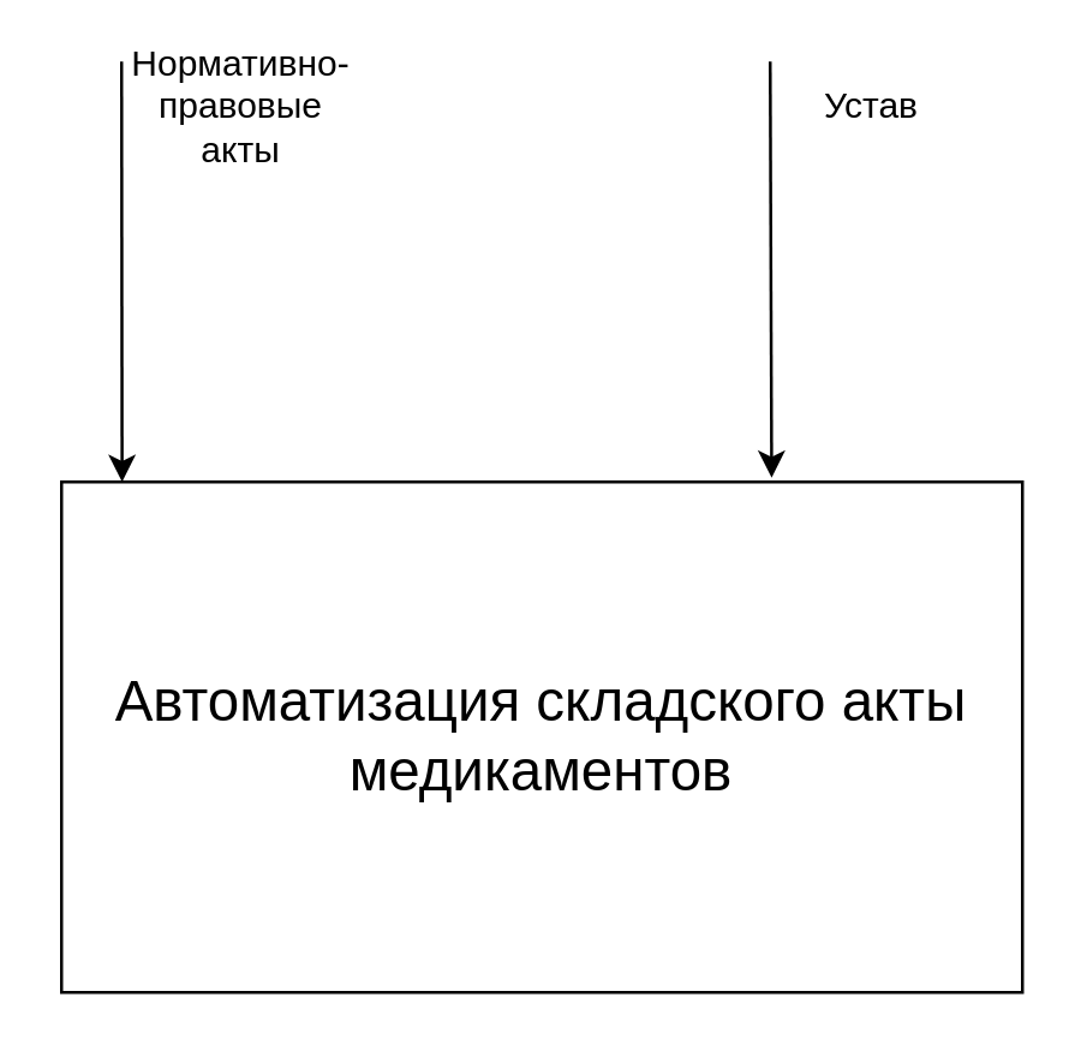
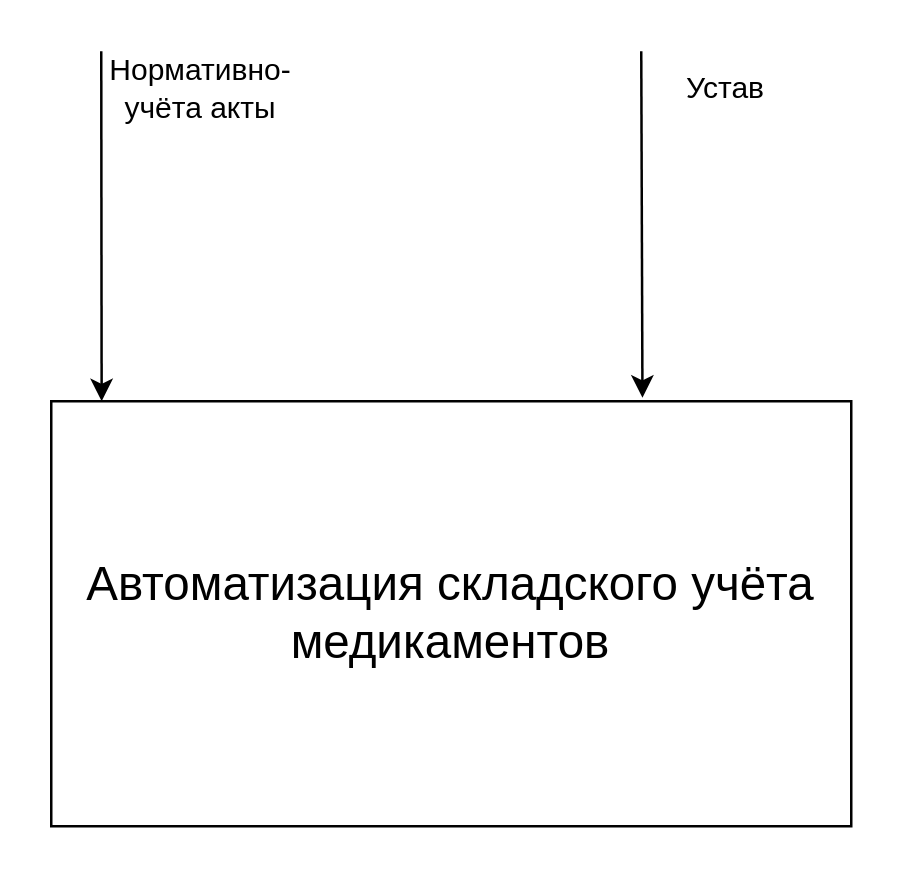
  <mxCell id="0" />
  <mxCell id="1" parent="0" />
- <mxCell id="2" value="&lt;font style=&quot;font-size: 19px;&quot;&gt;Автоматизация складского акты медикаментов&lt;/font&gt;" style="rounded=0;whiteSpace=wrap;html=1;" vertex="1" parent="1"><mxGeometry x="20" y="160" width="320" height="170" as="geometry" /></mxCell>
+ <mxCell id="2" value="&lt;font style=&quot;font-size: 19px;&quot;&gt;Автоматизация складского учёта медикаментов&lt;/font&gt;" style="rounded=0;whiteSpace=wrap;html=1;" vertex="1" parent="1"><mxGeometry x="20" y="160" width="320" height="170" as="geometry" /></mxCell>
  <mxCell id="3" value="" style="endArrow=classic;html=1;rounded=0;entryX=0.063;entryY=0;entryDx=0;entryDy=0;entryPerimeter=0;" edge="1" parent="1" target="2"><mxGeometry width="50" height="50" relative="1" as="geometry"><mxPoint x="40" y="20" as="sourcePoint" /><mxPoint x="240" y="230" as="targetPoint" /></mxGeometry></mxCell>
- <mxCell id="4" value="Нормативно-правовые акты" style="text;html=1;align=center;verticalAlign=middle;whiteSpace=wrap;rounded=0;" vertex="1" parent="1"><mxGeometry x="50" y="20" width="60" height="30" as="geometry" /></mxCell>
+ <mxCell id="4" value="Нормативно-учёта акты" style="text;html=1;align=center;verticalAlign=middle;whiteSpace=wrap;rounded=0;" vertex="1" parent="1"><mxGeometry x="50" y="20" width="60" height="30" as="geometry" /></mxCell>
  <mxCell id="5" value="" style="endArrow=classic;html=1;rounded=0;entryX=0.739;entryY=-0.008;entryDx=0;entryDy=0;entryPerimeter=0;" edge="1" parent="1" target="2"><mxGeometry width="50" height="50" relative="1" as="geometry"><mxPoint x="256" y="20" as="sourcePoint" /><mxPoint x="190" y="180" as="targetPoint" /></mxGeometry></mxCell>
  <mxCell id="6" value="Устав" style="text;html=1;align=center;verticalAlign=middle;whiteSpace=wrap;rounded=0;" vertex="1" parent="1"><mxGeometry x="260" y="20" width="60" height="30" as="geometry" /></mxCell>
